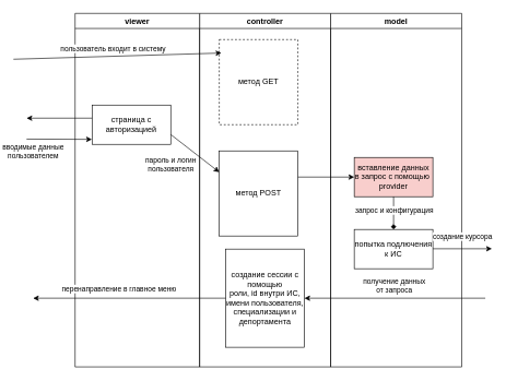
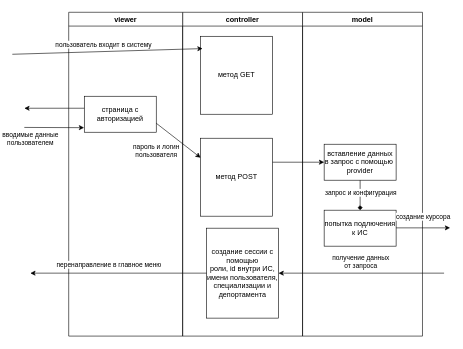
  <mxCell id="0" />
  <mxCell id="1" parent="0" />
  <mxCell id="2" value="controller" style="swimlane;whiteSpace=wrap;html=1;" parent="1" vertex="1"><mxGeometry x="304" y="20" width="200" height="540" as="geometry" /></mxCell>
  <mxCell id="3" value="viewer" style="swimlane;whiteSpace=wrap;html=1;" parent="2" vertex="1"><mxGeometry x="-190" width="190" height="540" as="geometry" /></mxCell>
  <mxCell id="4" value="страница с авторизацией" style="rounded=0;whiteSpace=wrap;html=1;" parent="3" vertex="1"><mxGeometry x="26" y="140" width="120" height="60" as="geometry" /></mxCell>
  <mxCell id="5" value="" style="endArrow=classic;html=1;rounded=0;exitX=0;exitY=0.5;exitDx=0;exitDy=0;" edge="1" parent="3"><mxGeometry width="50" height="50" relative="1" as="geometry"><mxPoint x="26" y="160" as="sourcePoint" /><mxPoint x="-74" y="160" as="targetPoint" /></mxGeometry></mxCell>
- <mxCell id="6" value="метод GET" style="rounded=0;whiteSpace=wrap;html=1;dashed=1;" vertex="1" parent="2"><mxGeometry x="30" y="40" width="120" height="130" as="geometry" /></mxCell>
+ <mxCell id="6" value="метод GET" style="rounded=0;whiteSpace=wrap;html=1;" vertex="1" parent="2"><mxGeometry x="30" y="40" width="120" height="130" as="geometry" /></mxCell>
  <mxCell id="7" value="метод POST" style="rounded=0;whiteSpace=wrap;html=1;" vertex="1" parent="2"><mxGeometry x="30" y="210" width="120" height="130" as="geometry" /></mxCell>
  <mxCell id="8" value="" style="endArrow=classic;html=1;rounded=0;exitX=1;exitY=0.75;exitDx=0;exitDy=0;entryX=0;entryY=0.25;entryDx=0;entryDy=0;" edge="1" parent="2" source="4" target="7"><mxGeometry width="50" height="50" relative="1" as="geometry"><mxPoint x="66" y="260" as="sourcePoint" /><mxPoint x="116" y="210" as="targetPoint" /></mxGeometry></mxCell>
  <mxCell id="9" value="пароль и логин&lt;br&gt;пользователя" style="edgeLabel;html=1;align=center;verticalAlign=middle;resizable=0;points=[];" vertex="1" connectable="0" parent="8"><mxGeometry x="-0.384" y="-2" relative="1" as="geometry"><mxPoint x="-22" y="26" as="offset" /></mxGeometry></mxCell>
  <mxCell id="10" value="" style="endArrow=classic;html=1;rounded=0;" edge="1" parent="2"><mxGeometry width="50" height="50" relative="1" as="geometry"><mxPoint x="150" y="250" as="sourcePoint" /><mxPoint x="236" y="250" as="targetPoint" /></mxGeometry></mxCell>
  <mxCell id="11" value="создание сессии с помощью&lt;br&gt;роли, id внутри ИС,&lt;br&gt;имени пользователя,&lt;br&gt;специализации и депортамента" style="rounded=0;whiteSpace=wrap;html=1;" vertex="1" parent="2"><mxGeometry x="40" y="360" width="120" height="150" as="geometry" /></mxCell>
  <mxCell id="12" value="model" style="swimlane;whiteSpace=wrap;html=1;" parent="1" vertex="1"><mxGeometry x="504" y="20" width="200" height="540" as="geometry" /></mxCell>
- <mxCell id="13" value="вставление данных&lt;br&gt;в запрос с помощью&amp;nbsp;&lt;br&gt;provider" style="rounded=0;whiteSpace=wrap;html=1;fillColor=#f8cecc;" vertex="1" parent="12"><mxGeometry x="36" y="220" width="120" height="60" as="geometry" /></mxCell>
+ <mxCell id="13" value="вставление данных&lt;br&gt;в запрос с помощью&amp;nbsp;&lt;br&gt;provider" style="rounded=0;whiteSpace=wrap;html=1;" vertex="1" parent="12"><mxGeometry x="36" y="220" width="120" height="60" as="geometry" /></mxCell>
  <mxCell id="14" value="попытка подлючения&lt;br&gt;к ИС" style="rounded=0;whiteSpace=wrap;html=1;" vertex="1" parent="12"><mxGeometry x="36" y="330" width="120" height="60" as="geometry" /></mxCell>
  <mxCell id="15" value="" style="endArrow=diamond;html=1;rounded=0;exitX=0.5;exitY=1;exitDx=0;exitDy=0;" edge="1" parent="12" source="13" target="14"><mxGeometry width="50" height="50" relative="1" as="geometry"><mxPoint x="-134" y="260" as="sourcePoint" /><mxPoint x="-84" y="210" as="targetPoint" /></mxGeometry></mxCell>
  <mxCell id="16" value="запрос и конфигурация" style="edgeLabel;html=1;align=center;verticalAlign=middle;resizable=0;points=[];" vertex="1" connectable="0" parent="15"><mxGeometry x="-0.133" relative="1" as="geometry"><mxPoint y="-2" as="offset" /></mxGeometry></mxCell>
  <mxCell id="17" value="" style="endArrow=classic;html=1;rounded=0;entryX=0.027;entryY=0.158;entryDx=0;entryDy=0;entryPerimeter=0;" parent="1" edge="1" target="6"><mxGeometry width="50" height="50" relative="1" as="geometry"><mxPoint x="20" y="90" as="sourcePoint" /><mxPoint x="370" y="90" as="targetPoint" /></mxGeometry></mxCell>
  <mxCell id="18" value="пользователь входит в систему" style="edgeLabel;html=1;align=center;verticalAlign=middle;resizable=0;points=[];" parent="17" vertex="1" connectable="0"><mxGeometry x="0.373" y="-1" relative="1" as="geometry"><mxPoint x="-66" y="-11" as="offset" /></mxGeometry></mxCell>
  <mxCell id="19" value="" style="endArrow=classic;html=1;rounded=0;entryX=-0.003;entryY=0.873;entryDx=0;entryDy=0;entryPerimeter=0;" edge="1" parent="1" target="4"><mxGeometry width="50" height="50" relative="1" as="geometry"><mxPoint x="40" y="212" as="sourcePoint" /><mxPoint x="420" y="230" as="targetPoint" /></mxGeometry></mxCell>
  <mxCell id="20" value="вводимые данные&lt;div&gt;пользователем&lt;/div&gt;" style="edgeLabel;html=1;align=center;verticalAlign=middle;resizable=0;points=[];" vertex="1" connectable="0" parent="19"><mxGeometry x="-0.121" relative="1" as="geometry"><mxPoint x="-34" y="18" as="offset" /></mxGeometry></mxCell>
  <mxCell id="21" value="" style="endArrow=classic;html=1;rounded=0;" edge="1" parent="1"><mxGeometry width="50" height="50" relative="1" as="geometry"><mxPoint x="660" y="379.5" as="sourcePoint" /><mxPoint x="750" y="379.5" as="targetPoint" /></mxGeometry></mxCell>
  <mxCell id="22" value="создание курсора" style="edgeLabel;html=1;align=center;verticalAlign=middle;resizable=0;points=[];" vertex="1" connectable="0" parent="21"><mxGeometry x="0.262" y="1" relative="1" as="geometry"><mxPoint x="-13" y="-18" as="offset" /></mxGeometry></mxCell>
  <mxCell id="23" value="" style="endArrow=classic;html=1;rounded=0;entryX=1;entryY=0.5;entryDx=0;entryDy=0;" edge="1" parent="1" target="11"><mxGeometry width="50" height="50" relative="1" as="geometry"><mxPoint x="740" y="455" as="sourcePoint" /><mxPoint x="660" y="450" as="targetPoint" /></mxGeometry></mxCell>
  <mxCell id="24" value="получение данных&lt;br&gt;от запроса" style="edgeLabel;html=1;align=center;verticalAlign=middle;resizable=0;points=[];" vertex="1" connectable="0" parent="23"><mxGeometry x="-0.395" y="-2" relative="1" as="geometry"><mxPoint x="-57" y="-18" as="offset" /></mxGeometry></mxCell>
  <mxCell id="25" value="" style="endArrow=classic;html=1;rounded=0;exitX=0;exitY=0.5;exitDx=0;exitDy=0;" edge="1" parent="1" source="11"><mxGeometry width="50" height="50" relative="1" as="geometry"><mxPoint x="340" y="450" as="sourcePoint" /><mxPoint x="50" y="455" as="targetPoint" /></mxGeometry></mxCell>
  <mxCell id="26" value="перенаправление в главное меню" style="edgeLabel;html=1;align=center;verticalAlign=middle;resizable=0;points=[];" vertex="1" connectable="0" parent="25"><mxGeometry x="0.239" y="-1" relative="1" as="geometry"><mxPoint x="18" y="-14" as="offset" /></mxGeometry></mxCell>
